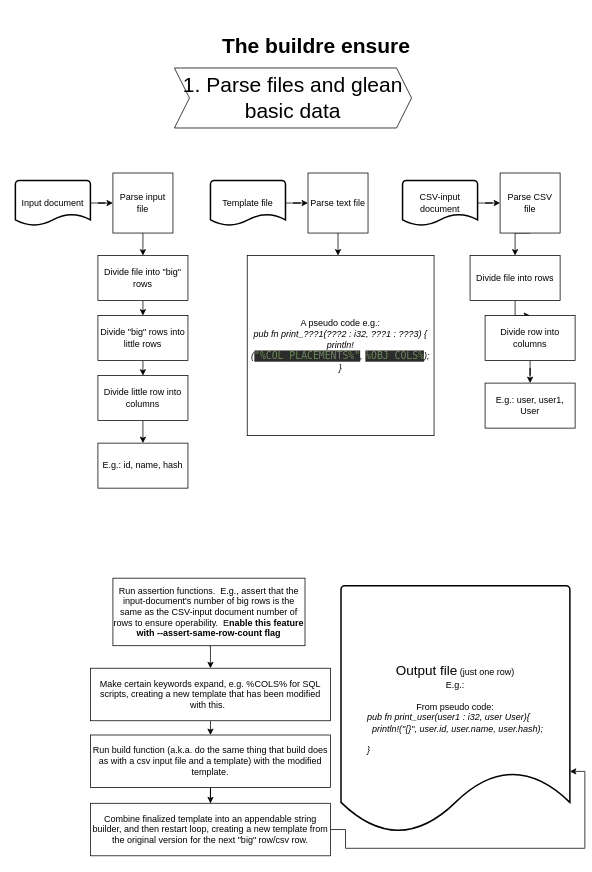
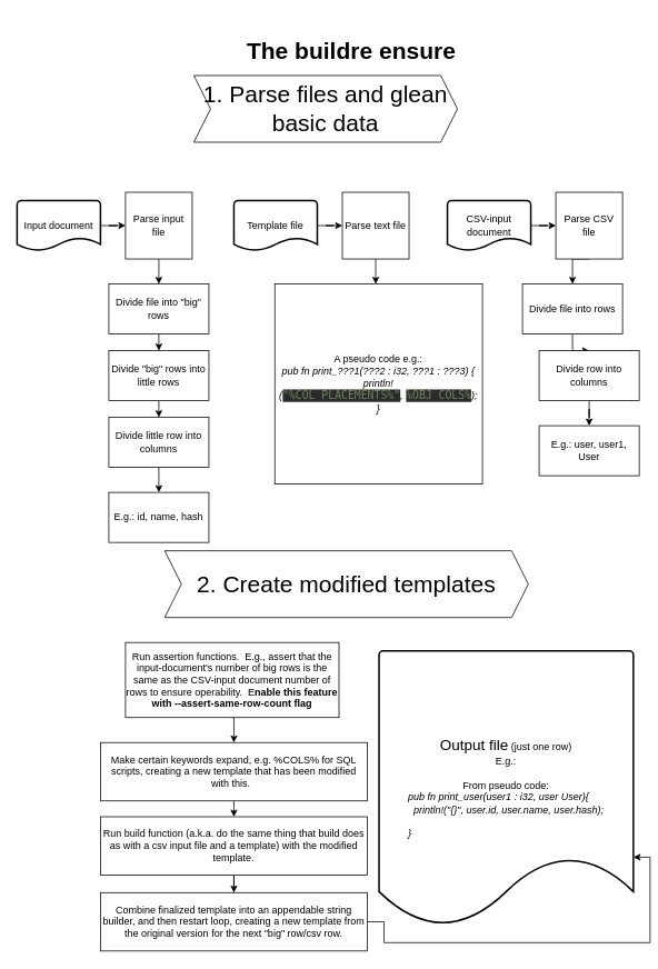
  <mxCell id="0" />
  <mxCell id="1" parent="0" />
  <mxCell id="2" style="edgeStyle=orthogonalEdgeStyle;rounded=0;orthogonalLoop=1;jettySize=auto;html=1;exitX=0.5;exitY=1;exitDx=0;exitDy=0;entryX=0.5;entryY=0;entryDx=0;entryDy=0;" edge="1" parent="1" source="3" target="5"><mxGeometry relative="1" as="geometry" /></mxCell>
  <mxCell id="3" value="Parse input file" style="whiteSpace=wrap;html=1;aspect=fixed;" vertex="1" parent="1"><mxGeometry x="150" y="230" width="80" height="80" as="geometry" /></mxCell>
  <mxCell id="4" style="edgeStyle=orthogonalEdgeStyle;rounded=0;orthogonalLoop=1;jettySize=auto;html=1;exitX=0.5;exitY=1;exitDx=0;exitDy=0;entryX=0.5;entryY=0;entryDx=0;entryDy=0;fontSize=12;" edge="1" parent="1" source="5" target="34"><mxGeometry relative="1" as="geometry" /></mxCell>
  <mxCell id="5" value="Divide file into &quot;big&quot; rows" style="rounded=0;whiteSpace=wrap;html=1;" vertex="1" parent="1"><mxGeometry x="130" y="340" width="120" height="60" as="geometry" /></mxCell>
  <mxCell id="6" style="edgeStyle=orthogonalEdgeStyle;rounded=0;orthogonalLoop=1;jettySize=auto;html=1;exitX=0.5;exitY=1;exitDx=0;exitDy=0;entryX=0.5;entryY=0;entryDx=0;entryDy=0;fontSize=28;" edge="1" parent="1" source="7" target="8"><mxGeometry relative="1" as="geometry" /></mxCell>
  <mxCell id="7" value="Divide little row into columns" style="rounded=0;whiteSpace=wrap;html=1;" vertex="1" parent="1"><mxGeometry x="130" y="500" width="120" height="60" as="geometry" /></mxCell>
  <mxCell id="8" value="E.g.: id, name, hash" style="rounded=0;whiteSpace=wrap;html=1;" vertex="1" parent="1"><mxGeometry x="130" y="590" width="120" height="60" as="geometry" /></mxCell>
  <mxCell id="9" style="edgeStyle=orthogonalEdgeStyle;rounded=0;orthogonalLoop=1;jettySize=auto;html=1;entryX=0;entryY=0.5;entryDx=0;entryDy=0;" edge="1" parent="1" source="10" target="3"><mxGeometry relative="1" as="geometry" /></mxCell>
  <mxCell id="10" value="Input document" style="strokeWidth=2;html=1;shape=mxgraph.flowchart.document2;whiteSpace=wrap;size=0.25;" vertex="1" parent="1"><mxGeometry x="20" y="240" width="100" height="60" as="geometry" /></mxCell>
  <mxCell id="11" style="edgeStyle=orthogonalEdgeStyle;rounded=0;orthogonalLoop=1;jettySize=auto;html=1;exitX=0.5;exitY=1;exitDx=0;exitDy=0;entryX=0.5;entryY=0;entryDx=0;entryDy=0;" edge="1" parent="1" source="12" target="14"><mxGeometry relative="1" as="geometry" /></mxCell>
  <mxCell id="12" value="Parse CSV file" style="whiteSpace=wrap;html=1;aspect=fixed;" vertex="1" parent="1"><mxGeometry x="666" y="230" width="80" height="80" as="geometry" /></mxCell>
  <mxCell id="13" style="edgeStyle=orthogonalEdgeStyle;rounded=0;orthogonalLoop=1;jettySize=auto;html=1;exitX=0.5;exitY=1;exitDx=0;exitDy=0;" edge="1" parent="1" source="14" target="16"><mxGeometry relative="1" as="geometry" /></mxCell>
  <mxCell id="14" value="Divide file into rows" style="rounded=0;whiteSpace=wrap;html=1;" vertex="1" parent="1"><mxGeometry x="626" y="340" width="120" height="60" as="geometry" /></mxCell>
  <mxCell id="15" style="edgeStyle=orthogonalEdgeStyle;rounded=0;orthogonalLoop=1;jettySize=auto;html=1;fontSize=12;" edge="1" parent="1" source="16" target="17"><mxGeometry relative="1" as="geometry" /></mxCell>
  <mxCell id="16" value="Divide row into columns" style="rounded=0;whiteSpace=wrap;html=1;" vertex="1" parent="1"><mxGeometry x="646" y="420" width="120" height="60" as="geometry" /></mxCell>
  <mxCell id="17" value="E.g.: user, user1, User" style="rounded=0;whiteSpace=wrap;html=1;" vertex="1" parent="1"><mxGeometry x="646" y="510" width="120" height="60" as="geometry" /></mxCell>
  <mxCell id="18" style="edgeStyle=orthogonalEdgeStyle;rounded=0;orthogonalLoop=1;jettySize=auto;html=1;entryX=0;entryY=0.5;entryDx=0;entryDy=0;" edge="1" parent="1" source="19" target="12"><mxGeometry relative="1" as="geometry" /></mxCell>
  <mxCell id="19" value="CSV-input document" style="strokeWidth=2;html=1;shape=mxgraph.flowchart.document2;whiteSpace=wrap;size=0.25;" vertex="1" parent="1"><mxGeometry x="536" y="240" width="100" height="60" as="geometry" /></mxCell>
  <mxCell id="20" value="The buildre ensure" style="text;html=1;strokeColor=none;fillColor=none;align=center;verticalAlign=middle;whiteSpace=wrap;rounded=0;fontStyle=1;fontSize=28;" vertex="1" parent="1"><mxGeometry x="251" y="20" width="340" height="80" as="geometry" /></mxCell>
  <mxCell id="21" style="edgeStyle=orthogonalEdgeStyle;rounded=0;orthogonalLoop=1;jettySize=auto;html=1;exitX=0.5;exitY=1;exitDx=0;exitDy=0;entryX=0.5;entryY=0;entryDx=0;entryDy=0;" edge="1" parent="1" source="22"><mxGeometry relative="1" as="geometry"><mxPoint x="450" y="340" as="targetPoint" /></mxGeometry></mxCell>
  <mxCell id="22" value="Parse text file" style="whiteSpace=wrap;html=1;aspect=fixed;" vertex="1" parent="1"><mxGeometry x="410" y="230" width="80" height="80" as="geometry" /></mxCell>
  <mxCell id="23" style="edgeStyle=orthogonalEdgeStyle;rounded=0;orthogonalLoop=1;jettySize=auto;html=1;exitX=0.5;exitY=1;exitDx=0;exitDy=0;" edge="1" parent="1"><mxGeometry relative="1" as="geometry"><mxPoint x="450" y="400" as="sourcePoint" /><mxPoint x="450" y="420" as="targetPoint" /><Array as="points"><mxPoint x="450" y="410" /><mxPoint x="480" y="410" /><mxPoint x="480" y="420" /></Array></mxGeometry></mxCell>
  <mxCell id="24" value="A pseudo code e.g.:&lt;br&gt;&lt;i&gt;pub fn print_???1(???2 : i32, ???1 : ???3) {&lt;br&gt;println!(&lt;/i&gt;&lt;span style=&quot;color: rgb(106 , 135 , 89) ; background-color: rgb(43 , 43 , 43) ; font-family: &amp;#34;jetbrains mono&amp;#34; , monospace ; font-size: 9.8pt&quot;&gt;&quot;%COL_PLACEMENTS%&quot;&lt;/span&gt;&lt;i&gt;,&amp;nbsp;&lt;/i&gt;&lt;span style=&quot;color: rgb(106 , 135 , 89) ; background-color: rgb(43 , 43 , 43) ; font-family: &amp;#34;jetbrains mono&amp;#34; , monospace ; font-size: 9.8pt&quot;&gt;%OBJ_COLS%&lt;/span&gt;&lt;i&gt;);&lt;/i&gt;&lt;br&gt;&lt;i&gt;}&lt;/i&gt;" style="rounded=0;whiteSpace=wrap;html=1;" vertex="1" parent="1"><mxGeometry x="329" y="340" width="249" height="240" as="geometry" /></mxCell>
  <mxCell id="25" style="edgeStyle=orthogonalEdgeStyle;rounded=0;orthogonalLoop=1;jettySize=auto;html=1;entryX=0;entryY=0.5;entryDx=0;entryDy=0;" edge="1" parent="1" source="26" target="22"><mxGeometry relative="1" as="geometry" /></mxCell>
  <mxCell id="26" value="Template file" style="strokeWidth=2;html=1;shape=mxgraph.flowchart.document2;whiteSpace=wrap;size=0.25;" vertex="1" parent="1"><mxGeometry x="280" y="240" width="100" height="60" as="geometry" /></mxCell>
+ <mxCell id="27" value="2. Create modified templates" style="shape=step;perimeter=stepPerimeter;whiteSpace=wrap;html=1;fixedSize=1;fontSize=28;" vertex="1" parent="1"><mxGeometry x="197" y="660" width="436" height="80" as="geometry" /></mxCell>
  <mxCell id="28" value="1. Parse files and glean basic data" style="shape=step;perimeter=stepPerimeter;whiteSpace=wrap;html=1;fixedSize=1;fontSize=28;" vertex="1" parent="1"><mxGeometry x="232" y="90" width="316" height="80" as="geometry" /></mxCell>
  <mxCell id="29" style="edgeStyle=orthogonalEdgeStyle;rounded=0;orthogonalLoop=1;jettySize=auto;html=1;exitX=0.5;exitY=1;exitDx=0;exitDy=0;entryX=0.5;entryY=0;entryDx=0;entryDy=0;fontSize=12;" edge="1" parent="1" source="30" target="32"><mxGeometry relative="1" as="geometry" /></mxCell>
  <mxCell id="30" value="Run assertion functions.&amp;nbsp; E.g., assert that the input-document's number of big rows is the same as the CSV-input document number of rows to ensure operability.&amp;nbsp; E&lt;b&gt;nable this feature with --assert-same-row-count flag&lt;/b&gt;" style="rounded=0;whiteSpace=wrap;html=1;" vertex="1" parent="1"><mxGeometry x="150" y="770" width="256" height="90" as="geometry" /></mxCell>
  <mxCell id="31" style="edgeStyle=orthogonalEdgeStyle;rounded=0;orthogonalLoop=1;jettySize=auto;html=1;exitX=0.5;exitY=1;exitDx=0;exitDy=0;entryX=0.5;entryY=0;entryDx=0;entryDy=0;fontSize=12;" edge="1" parent="1" source="32" target="36"><mxGeometry relative="1" as="geometry" /></mxCell>
  <mxCell id="32" value="Make certain keywords expand, e.g. %COLS% for SQL scripts, creating a new template that has been modified with this.&amp;nbsp;&amp;nbsp;" style="rounded=0;whiteSpace=wrap;html=1;fontSize=12;" vertex="1" parent="1"><mxGeometry x="120" y="890" width="320" height="70" as="geometry" /></mxCell>
  <mxCell id="33" style="edgeStyle=orthogonalEdgeStyle;rounded=0;orthogonalLoop=1;jettySize=auto;html=1;exitX=0.5;exitY=1;exitDx=0;exitDy=0;entryX=0.5;entryY=0;entryDx=0;entryDy=0;fontSize=12;" edge="1" parent="1" source="34" target="7"><mxGeometry relative="1" as="geometry" /></mxCell>
  <mxCell id="34" value="Divide &quot;big&quot; rows into little rows" style="rounded=0;whiteSpace=wrap;html=1;" vertex="1" parent="1"><mxGeometry x="130" y="420" width="120" height="60" as="geometry" /></mxCell>
  <mxCell id="35" style="edgeStyle=orthogonalEdgeStyle;rounded=0;orthogonalLoop=1;jettySize=auto;html=1;fontSize=12;" edge="1" parent="1" source="36" target="38"><mxGeometry relative="1" as="geometry" /></mxCell>
  <mxCell id="36" value="Run build function (a.k.a. do the same thing that build does as with a csv input file and a template) with the modified template." style="rounded=0;whiteSpace=wrap;html=1;fontSize=12;" vertex="1" parent="1"><mxGeometry x="120" y="979" width="320" height="70" as="geometry" /></mxCell>
  <mxCell id="37" style="edgeStyle=orthogonalEdgeStyle;rounded=0;orthogonalLoop=1;jettySize=auto;html=1;exitX=1;exitY=0.5;exitDx=0;exitDy=0;entryX=1;entryY=0.75;entryDx=0;entryDy=0;entryPerimeter=0;fontSize=12;" edge="1" parent="1" source="38" target="39"><mxGeometry relative="1" as="geometry" /></mxCell>
  <mxCell id="38" value="Combine finalized template into an appendable string builder, and then restart loop, creating a new template from the original version for the next &quot;big&quot; row/csv row." style="rounded=0;whiteSpace=wrap;html=1;fontSize=12;" vertex="1" parent="1"><mxGeometry x="120" y="1070" width="320" height="70" as="geometry" /></mxCell>
  <mxCell id="39" value="&lt;font style=&quot;font-size: 18px&quot;&gt;Output file&lt;/font&gt; (just one row)&lt;br&gt;E.g.:&lt;br&gt;&lt;br&gt;From pseudo code:&lt;br&gt;&lt;div style=&quot;text-align: left&quot;&gt;&lt;i&gt;pub fn print_user(user1 : i32, user User){&lt;/i&gt;&lt;/div&gt;&lt;i&gt;&lt;div style=&quot;text-align: left&quot;&gt;&lt;i&gt;&amp;nbsp; println!(&quot;{}&quot;, user.id, user.name, user.hash);&lt;/i&gt;&lt;/div&gt;&lt;div style=&quot;text-align: left&quot;&gt;&lt;i&gt;&lt;br&gt;&lt;/i&gt;&lt;/div&gt;&lt;div style=&quot;text-align: left&quot;&gt;&lt;i&gt;}&lt;/i&gt;&lt;/div&gt;&lt;/i&gt;" style="strokeWidth=2;html=1;shape=mxgraph.flowchart.document2;whiteSpace=wrap;size=0.25;fontSize=12;" vertex="1" parent="1"><mxGeometry x="454" y="780" width="305" height="330" as="geometry" /></mxCell>
